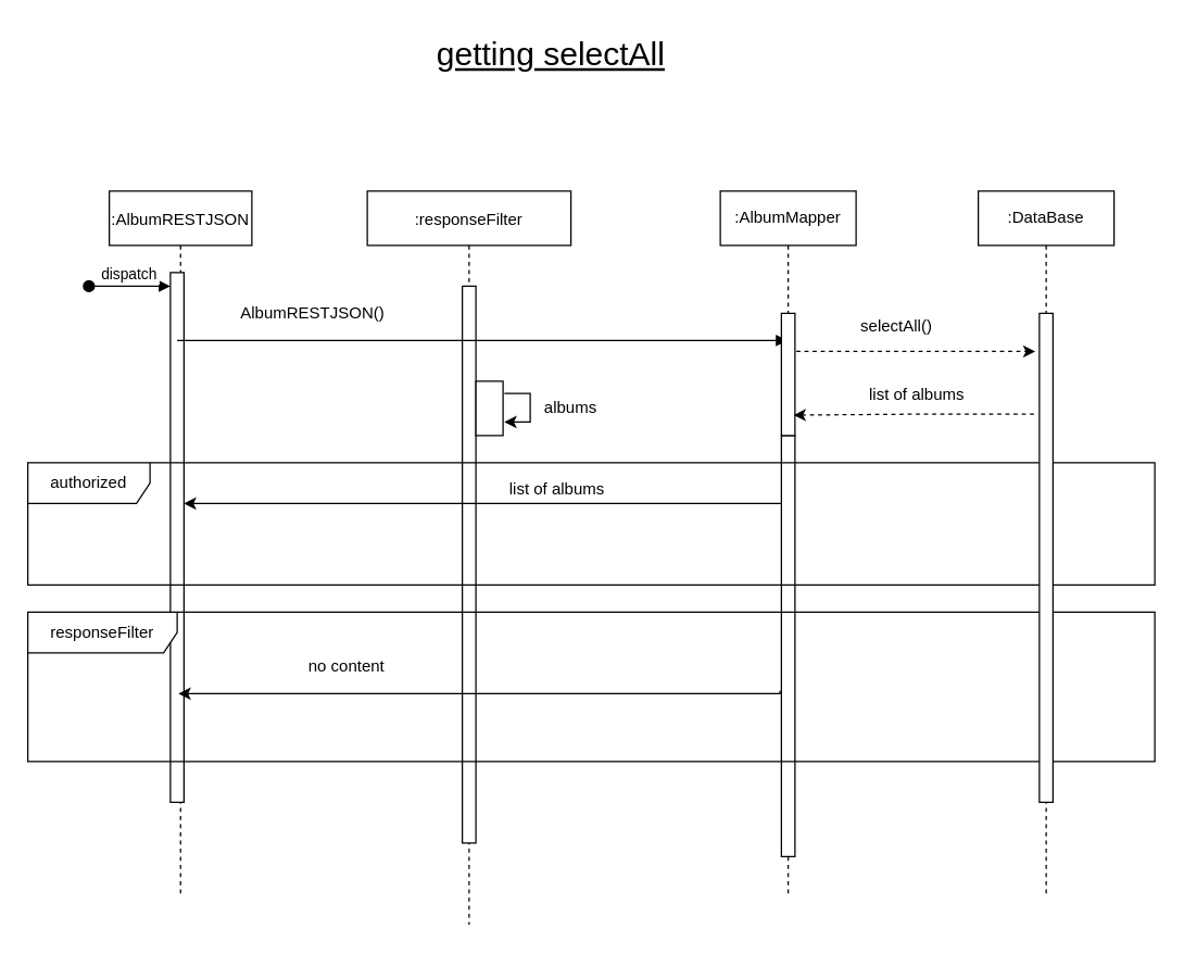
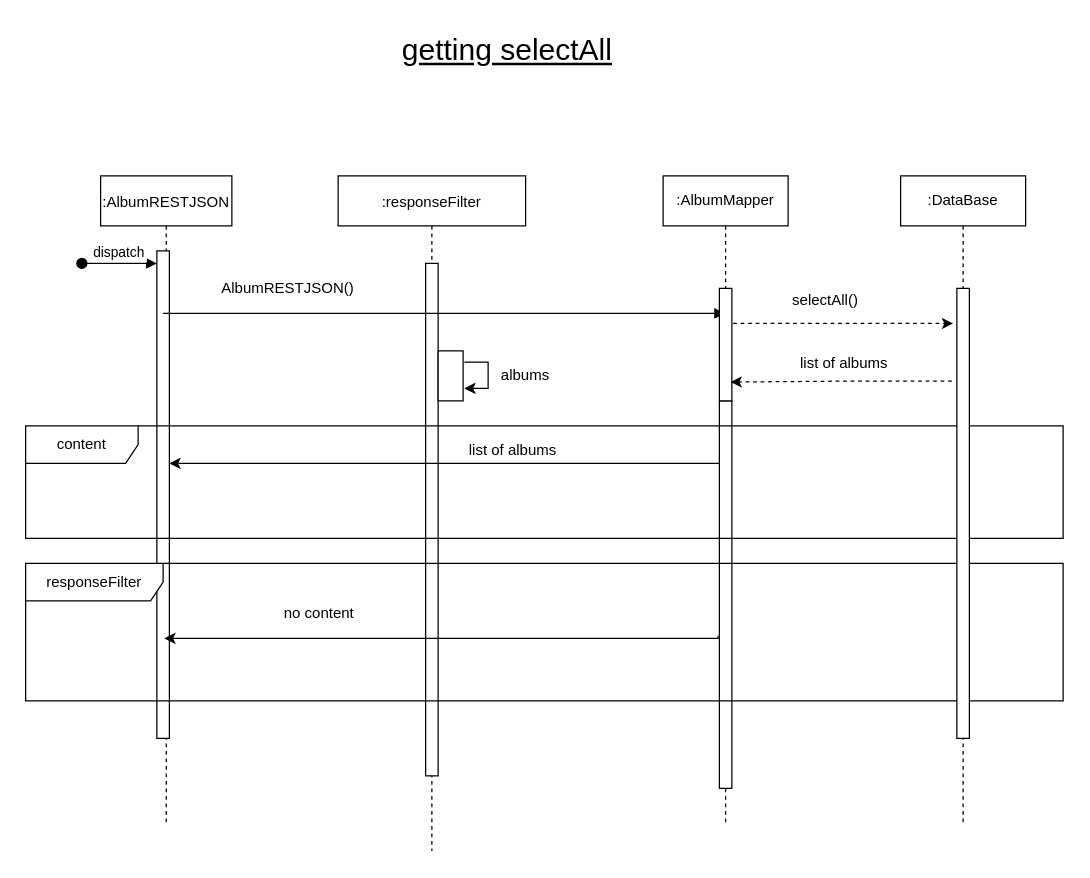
  <mxCell id="0" />
  <mxCell id="1" parent="0" />
  <mxCell id="2" value=":AlbumRESTJSON" style="shape=umlLifeline;perimeter=lifelinePerimeter;container=1;collapsible=0;recursiveResize=0;rounded=0;shadow=0;strokeWidth=1;" parent="1" vertex="1"><mxGeometry x="80" y="140" width="105" height="520" as="geometry" /></mxCell>
  <mxCell id="3" value="" style="points=[];perimeter=orthogonalPerimeter;rounded=0;shadow=0;strokeWidth=1;" parent="2" vertex="1"><mxGeometry x="45" y="60" width="10" height="390" as="geometry" /></mxCell>
  <mxCell id="4" value="dispatch" style="verticalAlign=bottom;startArrow=oval;endArrow=block;startSize=8;shadow=0;strokeWidth=1;" parent="2" target="3" edge="1"><mxGeometry relative="1" as="geometry"><mxPoint x="-15" y="70" as="sourcePoint" /></mxGeometry></mxCell>
  <mxCell id="5" value=":responseFilter" style="shape=umlLifeline;perimeter=lifelinePerimeter;container=1;collapsible=0;recursiveResize=0;rounded=0;shadow=0;strokeWidth=1;" parent="1" vertex="1"><mxGeometry x="270" y="140" width="150" height="540" as="geometry" /></mxCell>
  <mxCell id="6" value="" style="points=[];perimeter=orthogonalPerimeter;rounded=0;shadow=0;strokeWidth=1;" parent="5" vertex="1"><mxGeometry x="70" y="70" width="10" height="410" as="geometry" /></mxCell>
  <mxCell id="7" value="" style="html=1;points=[];perimeter=orthogonalPerimeter;" vertex="1" parent="5"><mxGeometry x="80" y="140" width="20" height="40" as="geometry" /></mxCell>
  <mxCell id="8" style="edgeStyle=orthogonalEdgeStyle;rounded=0;orthogonalLoop=1;jettySize=auto;html=1;exitX=1.05;exitY=0.225;exitDx=0;exitDy=0;exitPerimeter=0;" edge="1" parent="5" source="7"><mxGeometry relative="1" as="geometry"><mxPoint x="101" y="170" as="targetPoint" /><Array as="points"><mxPoint x="120" y="149" /><mxPoint x="120" y="170" /><mxPoint x="101" y="170" /></Array></mxGeometry></mxCell>
  <mxCell id="9" value="" style="verticalAlign=bottom;endArrow=block;shadow=0;strokeWidth=1;" parent="1" target="10" edge="1"><mxGeometry relative="1" as="geometry"><mxPoint x="130" y="250" as="sourcePoint" /><mxPoint x="333" y="250" as="targetPoint" /><Array as="points"><mxPoint x="253" y="250" /><mxPoint x="213" y="250" /></Array></mxGeometry></mxCell>
  <mxCell id="10" value=":AlbumMapper" style="shape=umlLifeline;perimeter=lifelinePerimeter;whiteSpace=wrap;html=1;container=1;collapsible=0;recursiveResize=0;outlineConnect=0;" parent="1" vertex="1"><mxGeometry x="530" y="140" width="100" height="520" as="geometry" /></mxCell>
  <mxCell id="11" value="" style="html=1;points=[];perimeter=orthogonalPerimeter;" parent="10" vertex="1"><mxGeometry x="45" y="180" width="10" height="310" as="geometry" /></mxCell>
  <mxCell id="12" value="" style="html=1;points=[];perimeter=orthogonalPerimeter;" parent="10" vertex="1"><mxGeometry x="45" y="90" width="10" height="90" as="geometry" /></mxCell>
  <mxCell id="13" value="&lt;span style=&quot;font-weight: normal&quot;&gt;&lt;u&gt;getting selectAll&lt;/u&gt;&lt;/span&gt;" style="text;strokeColor=none;fillColor=none;html=1;fontSize=24;fontStyle=1;verticalAlign=middle;align=center;" parent="1" vertex="1"><mxGeometry x="240" y="20" width="330" height="40" as="geometry" /></mxCell>
- <mxCell id="14" value="authorized" style="shape=umlFrame;whiteSpace=wrap;html=1;width=90;height=30;" parent="1" vertex="1"><mxGeometry x="20" y="340" width="830" height="90" as="geometry" /></mxCell>
+ <mxCell id="14" value="content" style="shape=umlFrame;whiteSpace=wrap;html=1;width=90;height=30;" parent="1" vertex="1"><mxGeometry x="20" y="340" width="830" height="90" as="geometry" /></mxCell>
  <mxCell id="15" value="responseFilter" style="shape=umlFrame;whiteSpace=wrap;html=1;width=110;height=30;" parent="1" vertex="1"><mxGeometry x="20" y="450" width="830" height="110" as="geometry" /></mxCell>
  <mxCell id="16" value=":DataBase" style="shape=umlLifeline;perimeter=lifelinePerimeter;whiteSpace=wrap;html=1;container=1;collapsible=0;recursiveResize=0;outlineConnect=0;size=40;" parent="1" vertex="1"><mxGeometry x="720" y="140" width="100" height="520" as="geometry" /></mxCell>
  <mxCell id="17" value="" style="html=1;points=[];perimeter=orthogonalPerimeter;" parent="16" vertex="1"><mxGeometry x="45" y="90" width="10" height="360" as="geometry" /></mxCell>
  <mxCell id="18" value="" style="edgeStyle=orthogonalEdgeStyle;rounded=0;orthogonalLoop=1;jettySize=auto;html=1;dashed=1;exitX=1.1;exitY=0.311;exitDx=0;exitDy=0;exitPerimeter=0;entryX=-0.3;entryY=0.078;entryDx=0;entryDy=0;entryPerimeter=0;" parent="1" source="12" target="17" edge="1"><mxGeometry relative="1" as="geometry"><mxPoint x="740" y="258" as="targetPoint" /></mxGeometry></mxCell>
  <mxCell id="19" style="edgeStyle=orthogonalEdgeStyle;rounded=0;orthogonalLoop=1;jettySize=auto;html=1;dashed=1;entryX=0.9;entryY=0.833;entryDx=0;entryDy=0;entryPerimeter=0;exitX=-0.4;exitY=0.206;exitDx=0;exitDy=0;exitPerimeter=0;" parent="1" source="17" target="12" edge="1"><mxGeometry relative="1" as="geometry" /></mxCell>
  <mxCell id="20" value="list of albums" style="text;html=1;strokeColor=none;fillColor=none;align=center;verticalAlign=middle;whiteSpace=wrap;rounded=0;" parent="1" vertex="1"><mxGeometry x="630" y="280" width="90" height="20" as="geometry" /></mxCell>
  <mxCell id="21" value="AlbumRESTJSON()" style="text;html=1;strokeColor=none;fillColor=none;align=center;verticalAlign=middle;whiteSpace=wrap;rounded=0;" parent="1" vertex="1"><mxGeometry x="180" y="220" width="100" height="20" as="geometry" /></mxCell>
  <mxCell id="22" value="selectAll()" style="text;html=1;strokeColor=none;fillColor=none;align=center;verticalAlign=middle;whiteSpace=wrap;rounded=0;" vertex="1" parent="1"><mxGeometry x="640" y="225" width="40" height="30" as="geometry" /></mxCell>
  <mxCell id="23" value="albums" style="text;html=1;strokeColor=none;fillColor=none;align=center;verticalAlign=middle;whiteSpace=wrap;rounded=0;" vertex="1" parent="1"><mxGeometry x="400" y="290" width="40" height="20" as="geometry" /></mxCell>
  <mxCell id="24" style="edgeStyle=orthogonalEdgeStyle;rounded=0;orthogonalLoop=1;jettySize=auto;html=1;" edge="1" parent="1" source="11"><mxGeometry relative="1" as="geometry"><mxPoint x="135" y="370" as="targetPoint" /><Array as="points"><mxPoint x="135" y="370" /></Array></mxGeometry></mxCell>
  <mxCell id="25" value="list of albums" style="text;html=1;strokeColor=none;fillColor=none;align=center;verticalAlign=middle;whiteSpace=wrap;rounded=0;" vertex="1" parent="1"><mxGeometry x="370" y="350" width="80" height="20" as="geometry" /></mxCell>
  <mxCell id="26" style="edgeStyle=orthogonalEdgeStyle;rounded=0;orthogonalLoop=1;jettySize=auto;html=1;exitX=-0.1;exitY=0.606;exitDx=0;exitDy=0;exitPerimeter=0;" edge="1" parent="1" source="11"><mxGeometry relative="1" as="geometry"><mxPoint x="601.03" y="490.12" as="sourcePoint" /><mxPoint x="131" y="510" as="targetPoint" /><Array as="points"><mxPoint x="574" y="510" /></Array></mxGeometry></mxCell>
  <mxCell id="27" value="no content" style="text;html=1;strokeColor=none;fillColor=none;align=center;verticalAlign=middle;whiteSpace=wrap;rounded=0;" vertex="1" parent="1"><mxGeometry x="210" y="480" width="90" height="20" as="geometry" /></mxCell>
